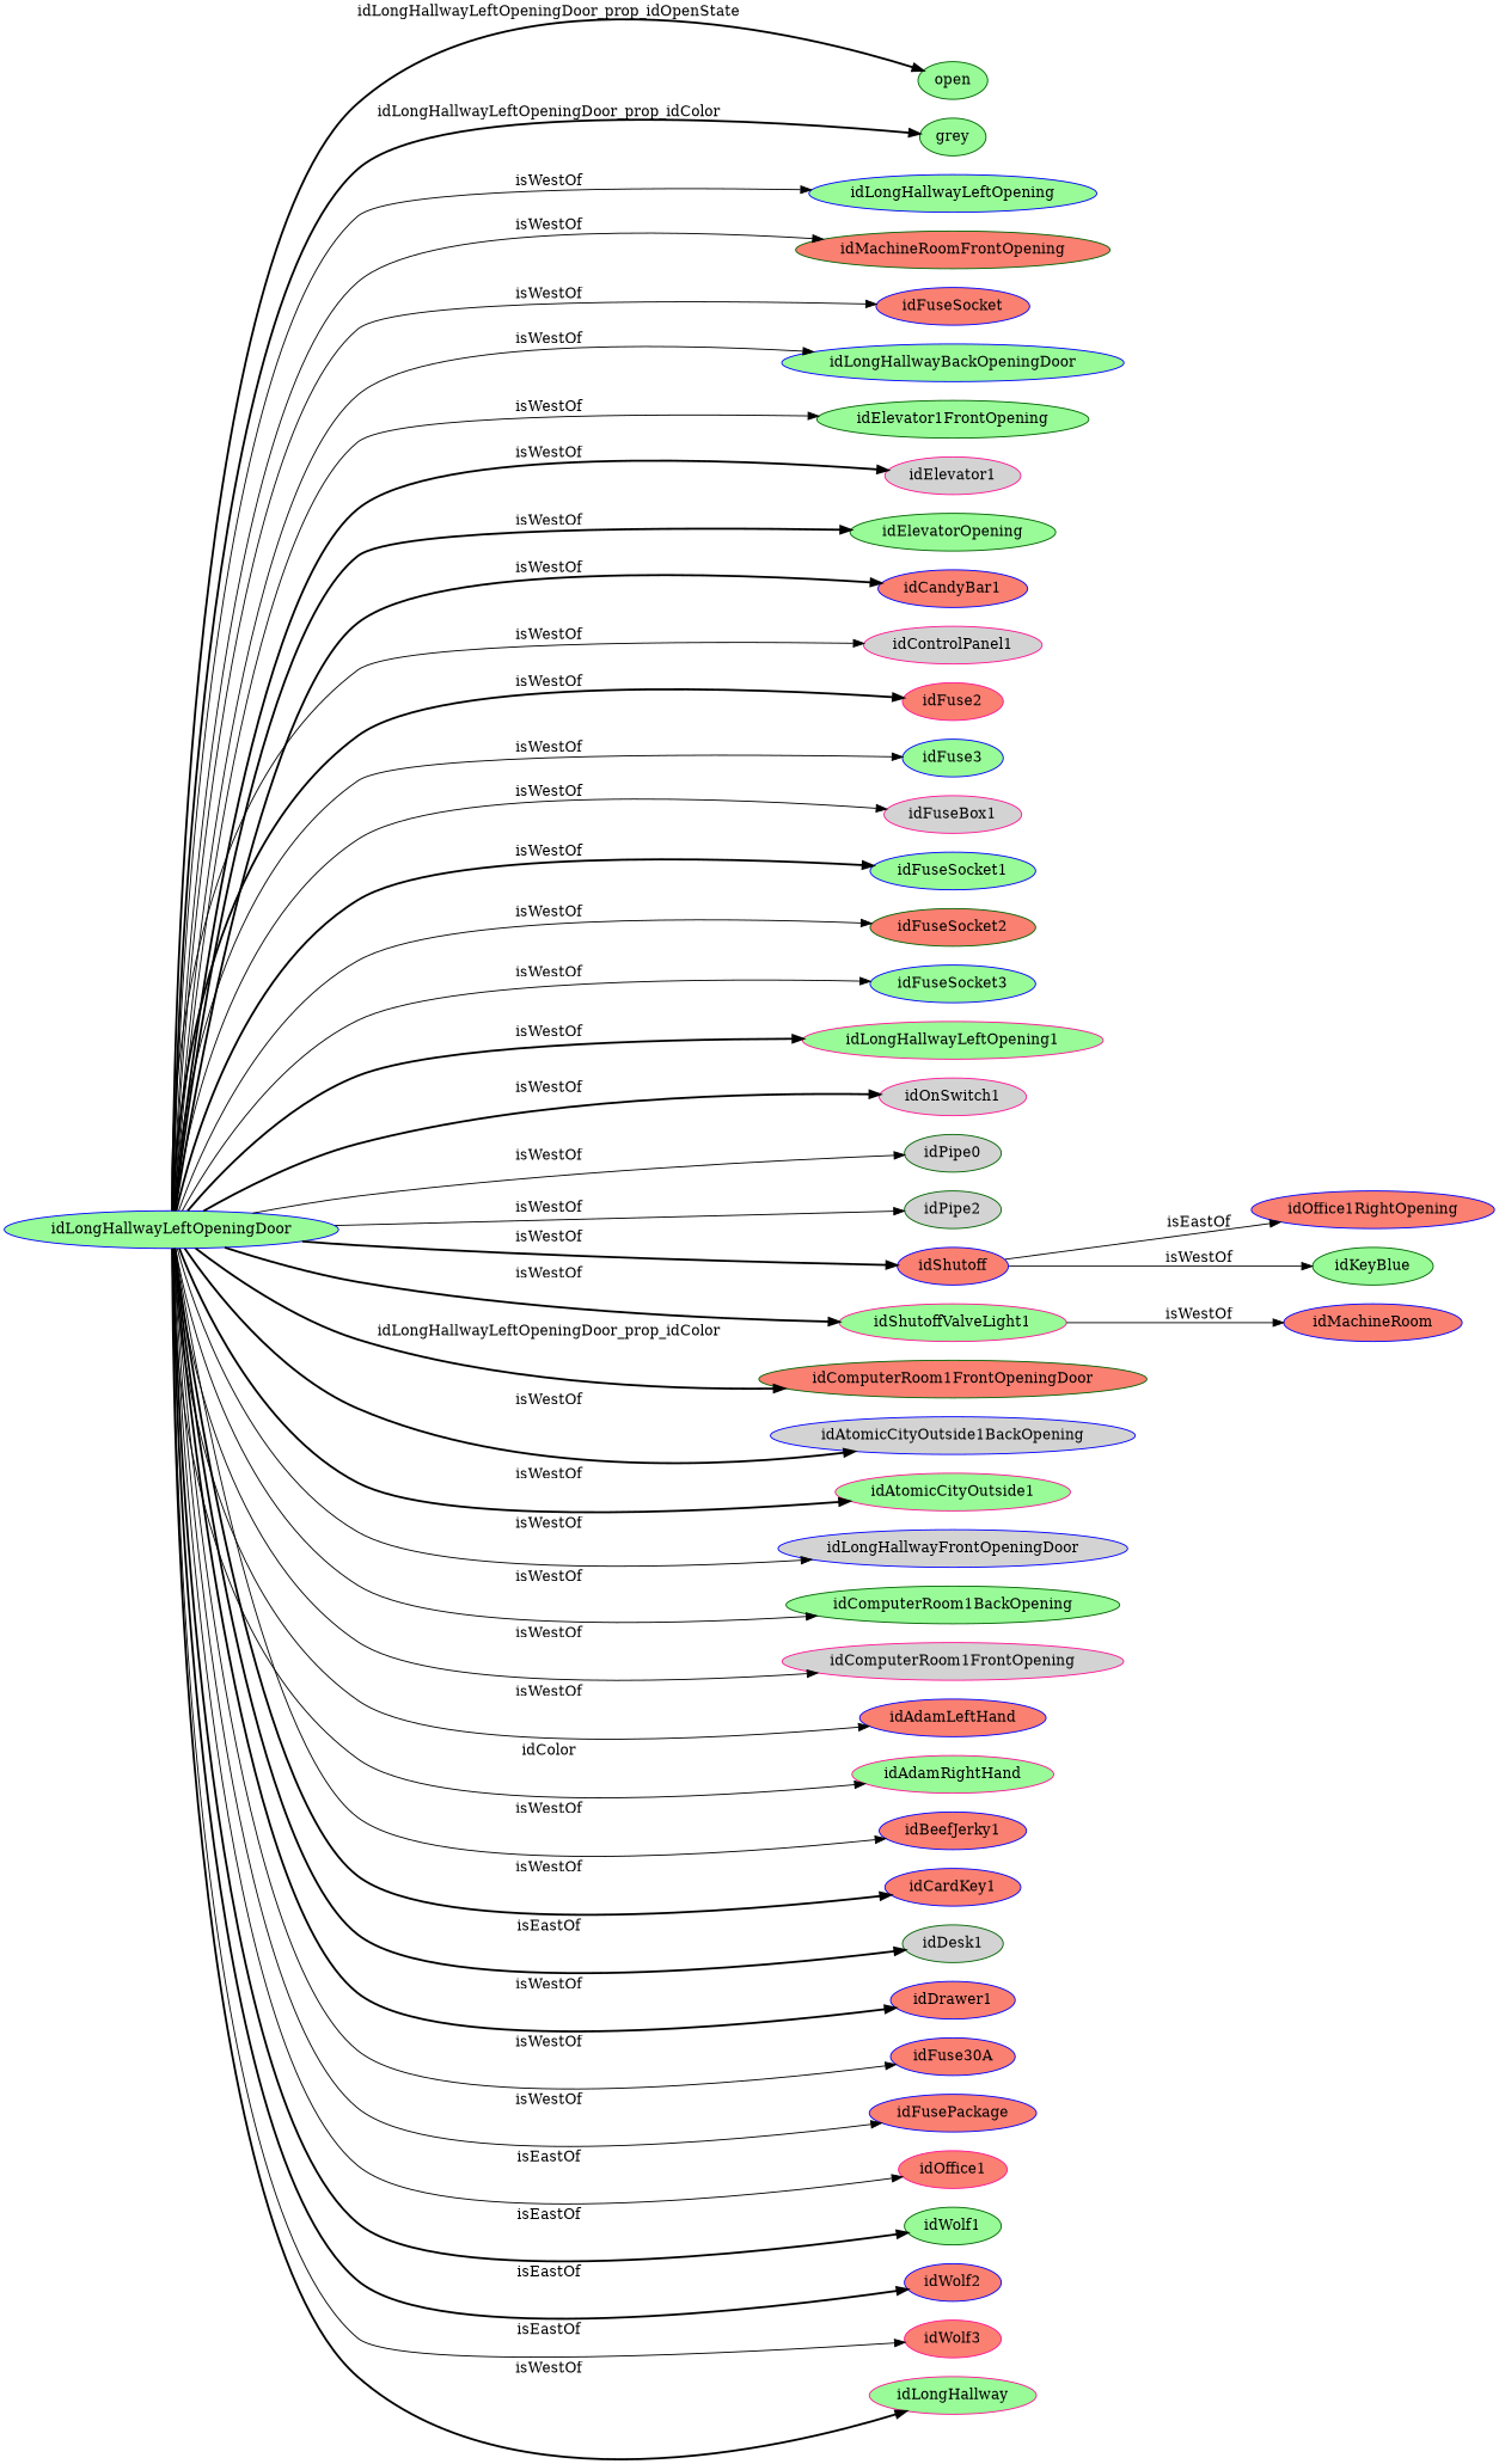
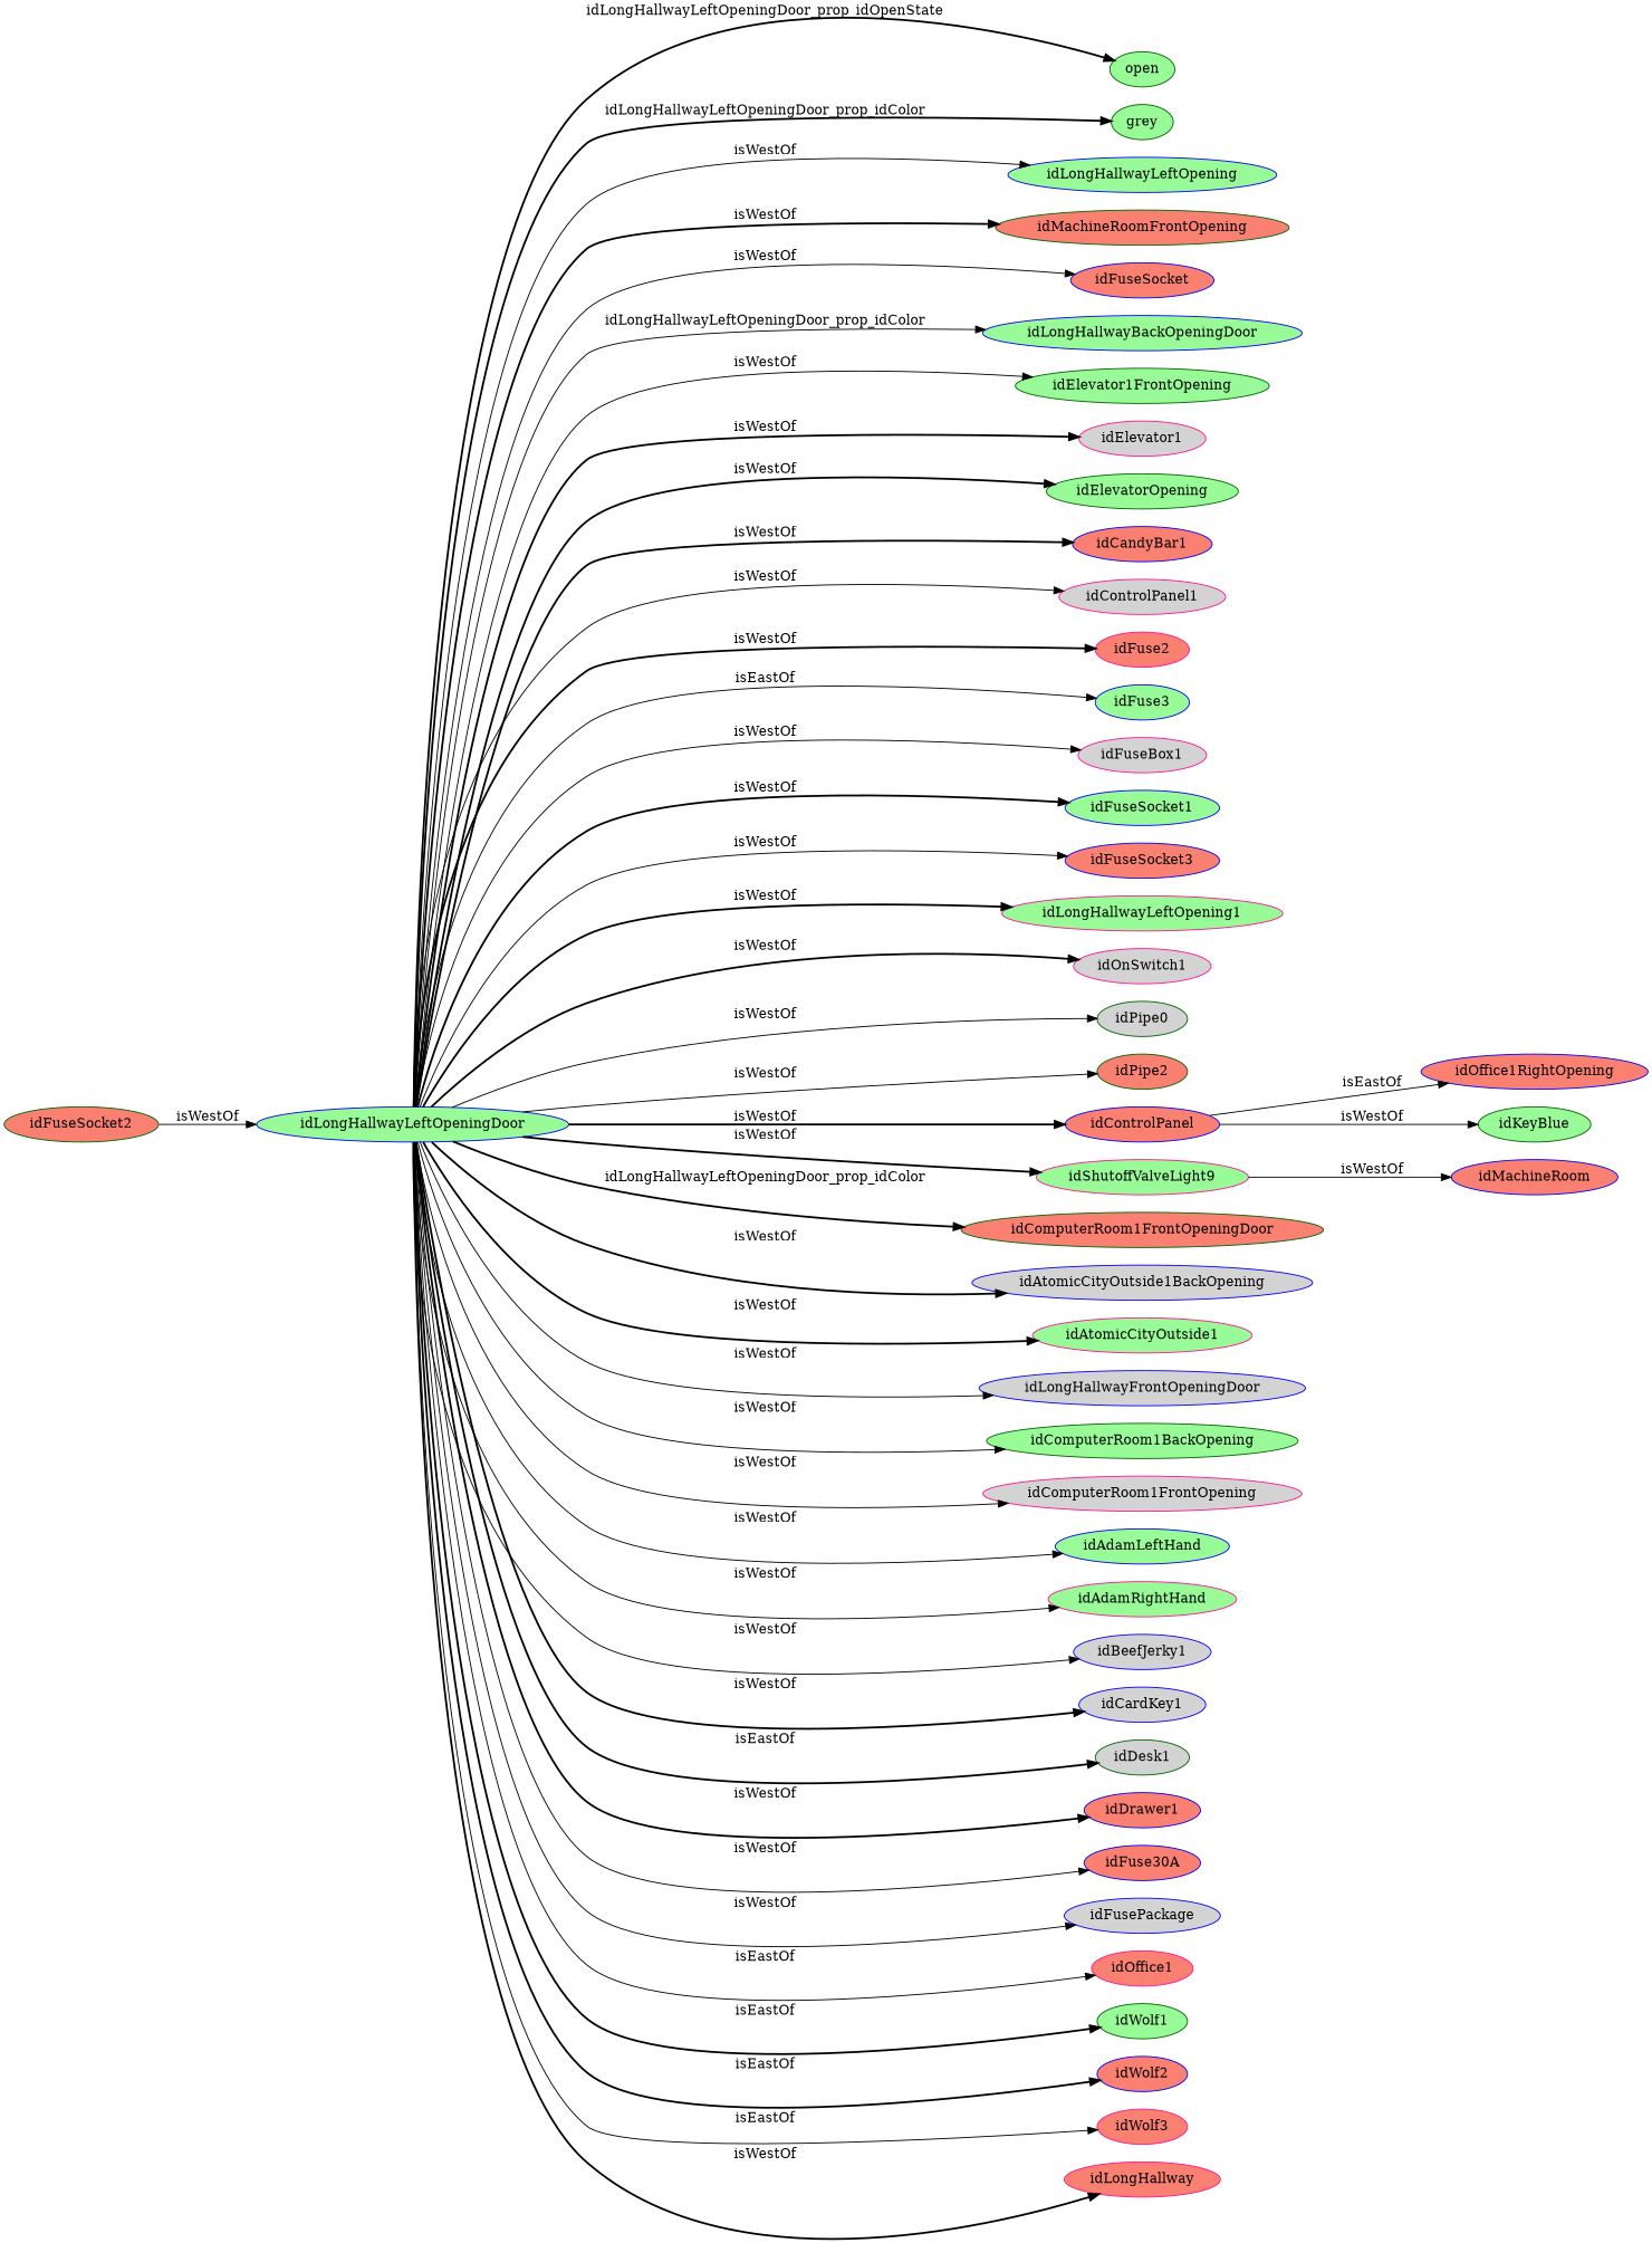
  strict digraph {
    rankdir=LR
    node [color=blue fillcolor=salmon node_type=entity_node style=filled]
    edge [edge_type=relationship style=solid]
    idLongHallwayLeftOpeningDoor [fillcolor=palegreen]
    open [color=darkgreen fillcolor=palegreen node_type=property_node]
    grey [color=darkgreen fillcolor=palegreen node_type=property_node]
    idLongHallwayLeftOpening [fillcolor=palegreen]
    idMachineRoomFrontOpening [color=darkgreen]
    n6 [label=idFuseSocket]
    idLongHallwayBackOpeningDoor [fillcolor=palegreen]
    idElevator1FrontOpening [color=darkgreen fillcolor=palegreen]
    idElevator1 [color=deeppink fillcolor=lightgrey]
    idElevatorOpening [color=darkgreen fillcolor=palegreen]
    idCandyBar1
    idControlPanel1 [color=deeppink fillcolor=lightgrey]
    idFuse2 [color=deeppink]
    idFuse3 [fillcolor=palegreen]
    idFuseBox1 [color=deeppink fillcolor=lightgrey]
    idFuseSocket1 [fillcolor=palegreen]
    idFuseSocket2 [color=darkgreen]
-   idFuseSocket3 [fillcolor=palegreen]
+   idFuseSocket3
    n19 [color=deeppink fillcolor=palegreen label=idLongHallwayLeftOpening1]
    idOnSwitch1 [color=deeppink fillcolor=lightgrey]
    n21 [color=darkgreen fillcolor=lightgrey label=idPipe0]
-   idPipe2 [color=darkgreen fillcolor=lightgrey]
-   idShutoff
-   idShutoffValveLight1 [color=deeppink fillcolor=palegreen]
+   idPipe2 [color=darkgreen]
+   idShutoff [label=idControlPanel]
+   idShutoffValveLight1 [color=deeppink fillcolor=palegreen label=idShutoffValveLight9]
    idComputerRoom1FrontOpeningDoor [color=darkgreen]
    idAtomicCityOutside1BackOpening [fillcolor=lightgrey]
    idAtomicCityOutside1 [color=deeppink fillcolor=palegreen]
    idLongHallwayFrontOpeningDoor [fillcolor=lightgrey]
    idComputerRoom1BackOpening [color=darkgreen fillcolor=palegreen]
    idComputerRoom1FrontOpening [color=deeppink fillcolor=lightgrey]
-   idAdamLeftHand
+   idAdamLeftHand [fillcolor=palegreen]
    idAdamRightHand [color=deeppink fillcolor=palegreen]
-   idBeefJerky1
-   idCardKey1
+   idBeefJerky1 [fillcolor=lightgrey]
+   idCardKey1 [fillcolor=lightgrey]
    idDesk1 [color=darkgreen fillcolor=lightgrey]
    idDrawer1
    idFuse30A
-   idFusePackage
+   idFusePackage [fillcolor=lightgrey]
    idOffice1 [color=deeppink]
    idWolf1 [color=darkgreen fillcolor=palegreen]
    idWolf2
    idWolf3 [color=deeppink]
-   idLongHallway [color=deeppink fillcolor=palegreen]
+   idLongHallway [color=deeppink]
    idOffice1RightOpening
    idKeyBlue [color=darkgreen fillcolor=palegreen]
    idMachineRoom
    idLongHallwayLeftOpeningDoor -> open [edge_type=property label=idLongHallwayLeftOpeningDoor_prop_idOpenState style=bold]
    idLongHallwayLeftOpeningDoor -> grey [edge_type=property label=idLongHallwayLeftOpeningDoor_prop_idColor style=bold]
    idLongHallwayLeftOpeningDoor -> idLongHallwayLeftOpening [label=isWestOf]
-   idLongHallwayLeftOpeningDoor -> idMachineRoomFrontOpening [label=isWestOf]
+   idLongHallwayLeftOpeningDoor -> idMachineRoomFrontOpening [label=isWestOf style=bold]
    idLongHallwayLeftOpeningDoor -> n6 [label=isWestOf]
-   idLongHallwayLeftOpeningDoor -> idLongHallwayBackOpeningDoor [label=isWestOf]
+   idLongHallwayLeftOpeningDoor -> idLongHallwayBackOpeningDoor [label=idLongHallwayLeftOpeningDoor_prop_idColor]
    idLongHallwayLeftOpeningDoor -> idElevator1FrontOpening [label=isWestOf]
    idLongHallwayLeftOpeningDoor -> idElevator1 [label=isWestOf style=bold]
    idLongHallwayLeftOpeningDoor -> idElevatorOpening [label=isWestOf style=bold]
    idLongHallwayLeftOpeningDoor -> idCandyBar1 [label=isWestOf style=bold]
    idLongHallwayLeftOpeningDoor -> idControlPanel1 [label=isWestOf]
    idLongHallwayLeftOpeningDoor -> idFuse2 [label=isWestOf style=bold]
-   idLongHallwayLeftOpeningDoor -> idFuse3 [label=isWestOf]
+   idLongHallwayLeftOpeningDoor -> idFuse3 [label=isEastOf]
    idLongHallwayLeftOpeningDoor -> idFuseBox1 [label=isWestOf]
    idLongHallwayLeftOpeningDoor -> idFuseSocket1 [label=isWestOf style=bold]
-   idLongHallwayLeftOpeningDoor -> idFuseSocket2 [label=isWestOf]
+   idFuseSocket2 -> idLongHallwayLeftOpeningDoor [label=isWestOf]
    idLongHallwayLeftOpeningDoor -> idFuseSocket3 [label=isWestOf]
    idLongHallwayLeftOpeningDoor -> n19 [label=isWestOf style=bold]
    idLongHallwayLeftOpeningDoor -> idOnSwitch1 [label=isWestOf style=bold]
    idLongHallwayLeftOpeningDoor -> n21 [label=isWestOf]
    idLongHallwayLeftOpeningDoor -> idPipe2 [label=isWestOf]
    idLongHallwayLeftOpeningDoor -> idShutoff [label=isWestOf style=bold]
    idLongHallwayLeftOpeningDoor -> idShutoffValveLight1 [label=isWestOf style=bold]
    idLongHallwayLeftOpeningDoor -> idComputerRoom1FrontOpeningDoor [label=idLongHallwayLeftOpeningDoor_prop_idColor style=bold]
    idLongHallwayLeftOpeningDoor -> idAtomicCityOutside1BackOpening [label=isWestOf style=bold]
    idLongHallwayLeftOpeningDoor -> idAtomicCityOutside1 [label=isWestOf style=bold]
    idLongHallwayLeftOpeningDoor -> idLongHallwayFrontOpeningDoor [label=isWestOf]
    idLongHallwayLeftOpeningDoor -> idComputerRoom1BackOpening [label=isWestOf]
    idLongHallwayLeftOpeningDoor -> idComputerRoom1FrontOpening [label=isWestOf]
    idLongHallwayLeftOpeningDoor -> idAdamLeftHand [label=isWestOf]
-   idLongHallwayLeftOpeningDoor -> idAdamRightHand [label=idColor]
+   idLongHallwayLeftOpeningDoor -> idAdamRightHand [label=isWestOf]
    idLongHallwayLeftOpeningDoor -> idBeefJerky1 [label=isWestOf]
    idLongHallwayLeftOpeningDoor -> idCardKey1 [label=isWestOf style=bold]
    idLongHallwayLeftOpeningDoor -> idDesk1 [label=isEastOf style=bold]
    idLongHallwayLeftOpeningDoor -> idDrawer1 [label=isWestOf style=bold]
    idLongHallwayLeftOpeningDoor -> idFuse30A [label=isWestOf]
    idLongHallwayLeftOpeningDoor -> idFusePackage [label=isWestOf]
    idLongHallwayLeftOpeningDoor -> idOffice1 [label=isEastOf]
    idLongHallwayLeftOpeningDoor -> idWolf1 [label=isEastOf style=bold]
    idLongHallwayLeftOpeningDoor -> idWolf2 [label=isEastOf style=bold]
    idLongHallwayLeftOpeningDoor -> idWolf3 [label=isEastOf]
    idLongHallwayLeftOpeningDoor -> idLongHallway [label=isWestOf style=bold]
    idShutoff -> idOffice1RightOpening [label=isEastOf]
    idShutoff -> idKeyBlue [label=isWestOf]
    idShutoffValveLight1 -> idMachineRoom [label=isWestOf]
  }
